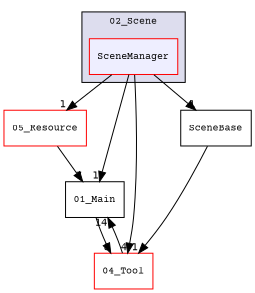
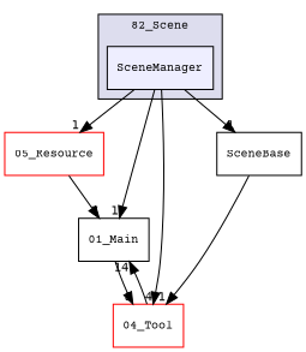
  digraph {
    compound=true
    fontname="Courier Prime"
    node [fillcolor=white fontname="Courier Prime" fontsize=10 shape=box style=filled]
    edge [fontname="Courier Prime" headlabel=1 labeldistance=1.5 labelfontname=Helvetica labelfontsize=10]
-   n1 [fillcolor="#eeeeff" label=SceneManager pencolor=black color=red]
+   n1 [fillcolor="#eeeeff" label=SceneManager pencolor=black]
    n2 [color=red label="05_Resource"]
    n3 [color=black label="01_Main"]
    n4 [color=red label="04_Tool"]
    n5 [label=SceneBase fillcolor="" style=""]
    subgraph cluster_1 {
      bgcolor="#ddddee"
      fontsize=10
-     label="02_Scene"
+     label="82_Scene"
      pencolor=black
      n1
    }
    n1 -> n2
    n1 -> n3
    n1 -> n4 [headlabel=4]
    n1 -> n5
    n2 -> n3 [headlabel=7]
    n3 -> n4 [headlabel=8]
    n4 -> n3 [headlabel=14]
    n5 -> n4
  }
